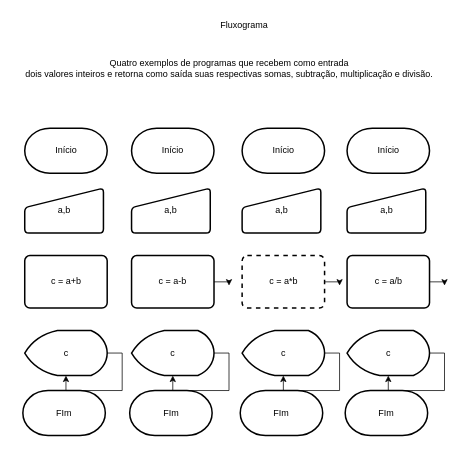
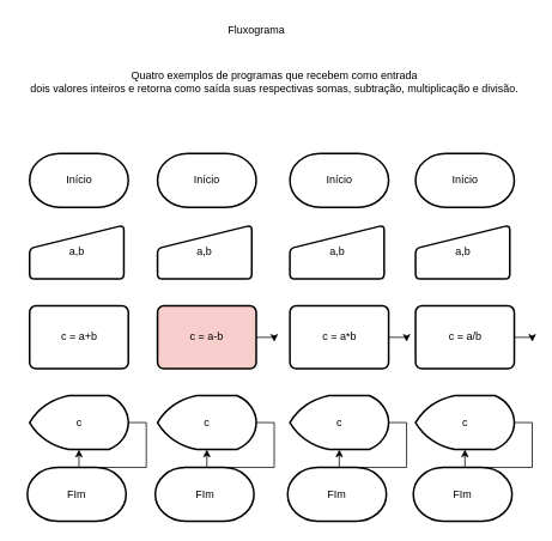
  <mxCell id="0" />
  <mxCell id="1" parent="0" />
  <mxCell id="2" value="Início" style="strokeWidth=2;html=1;shape=mxgraph.flowchart.terminator;whiteSpace=wrap;" vertex="1" parent="1"><mxGeometry x="322.5" y="170" width="110" height="60" as="geometry" /></mxCell>
  <mxCell id="3" value="FIm" style="strokeWidth=2;html=1;shape=mxgraph.flowchart.terminator;whiteSpace=wrap;" vertex="1" parent="1"><mxGeometry x="320" y="520" width="110" height="60" as="geometry" /></mxCell>
  <mxCell id="4" value="a,b" style="html=1;strokeWidth=2;shape=manualInput;whiteSpace=wrap;rounded=1;size=26;arcSize=11;" vertex="1" parent="1"><mxGeometry x="322.5" y="250" width="105" height="60" as="geometry" /></mxCell>
  <mxCell id="5" style="edgeStyle=orthogonalEdgeStyle;rounded=0;orthogonalLoop=1;jettySize=auto;html=1;exitX=1;exitY=0.5;exitDx=0;exitDy=0;" edge="1" parent="1" source="6"><mxGeometry relative="1" as="geometry"><mxPoint x="452.5" y="380" as="targetPoint" /></mxGeometry></mxCell>
- <mxCell id="6" value="c = a*b" style="rounded=1;whiteSpace=wrap;html=1;absoluteArcSize=1;arcSize=14;strokeWidth=2;dashed=1;" vertex="1" parent="1"><mxGeometry x="322.5" y="340" width="110" height="70" as="geometry" /></mxCell>
+ <mxCell id="6" value="c = a*b" style="rounded=1;whiteSpace=wrap;html=1;absoluteArcSize=1;arcSize=14;strokeWidth=2;" vertex="1" parent="1"><mxGeometry x="322.5" y="340" width="110" height="70" as="geometry" /></mxCell>
  <mxCell id="7" value="c" style="strokeWidth=2;html=1;shape=mxgraph.flowchart.display;whiteSpace=wrap;" vertex="1" parent="1"><mxGeometry x="322.5" y="440" width="110" height="60" as="geometry" /></mxCell>
  <mxCell id="8" style="edgeStyle=orthogonalEdgeStyle;rounded=0;orthogonalLoop=1;jettySize=auto;html=1;exitX=1;exitY=0.5;exitDx=0;exitDy=0;exitPerimeter=0;" edge="1" parent="1" source="7" target="7"><mxGeometry relative="1" as="geometry" /></mxCell>
  <mxCell id="9" value="Início" style="strokeWidth=2;html=1;shape=mxgraph.flowchart.terminator;whiteSpace=wrap;" vertex="1" parent="1"><mxGeometry x="462.5" y="170" width="110" height="60" as="geometry" /></mxCell>
  <mxCell id="10" value="FIm" style="strokeWidth=2;html=1;shape=mxgraph.flowchart.terminator;whiteSpace=wrap;" vertex="1" parent="1"><mxGeometry x="460" y="520" width="110" height="60" as="geometry" /></mxCell>
  <mxCell id="11" value="a,b" style="html=1;strokeWidth=2;shape=manualInput;whiteSpace=wrap;rounded=1;size=26;arcSize=11;" vertex="1" parent="1"><mxGeometry x="462.5" y="250" width="105" height="60" as="geometry" /></mxCell>
  <mxCell id="12" style="edgeStyle=orthogonalEdgeStyle;rounded=0;orthogonalLoop=1;jettySize=auto;html=1;exitX=1;exitY=0.5;exitDx=0;exitDy=0;" edge="1" parent="1" source="13"><mxGeometry relative="1" as="geometry"><mxPoint x="592.5" y="380" as="targetPoint" /></mxGeometry></mxCell>
  <mxCell id="13" value="c = a/b" style="rounded=1;whiteSpace=wrap;html=1;absoluteArcSize=1;arcSize=14;strokeWidth=2;" vertex="1" parent="1"><mxGeometry x="462.5" y="340" width="110" height="70" as="geometry" /></mxCell>
  <mxCell id="14" value="c" style="strokeWidth=2;html=1;shape=mxgraph.flowchart.display;whiteSpace=wrap;" vertex="1" parent="1"><mxGeometry x="462.5" y="440" width="110" height="60" as="geometry" /></mxCell>
  <mxCell id="15" style="edgeStyle=orthogonalEdgeStyle;rounded=0;orthogonalLoop=1;jettySize=auto;html=1;exitX=1;exitY=0.5;exitDx=0;exitDy=0;exitPerimeter=0;" edge="1" parent="1" source="14" target="14"><mxGeometry relative="1" as="geometry" /></mxCell>
  <mxCell id="16" value="Início" style="strokeWidth=2;html=1;shape=mxgraph.flowchart.terminator;whiteSpace=wrap;" vertex="1" parent="1"><mxGeometry x="32.5" y="170" width="110" height="60" as="geometry" /></mxCell>
  <mxCell id="17" value="FIm" style="strokeWidth=2;html=1;shape=mxgraph.flowchart.terminator;whiteSpace=wrap;" vertex="1" parent="1"><mxGeometry x="30" y="520" width="110" height="60" as="geometry" /></mxCell>
  <mxCell id="18" value="a,b" style="html=1;strokeWidth=2;shape=manualInput;whiteSpace=wrap;rounded=1;size=26;arcSize=11;" vertex="1" parent="1"><mxGeometry x="32.5" y="250" width="105" height="60" as="geometry" /></mxCell>
  <mxCell id="19" style="edgeStyle=orthogonalEdgeStyle;rounded=0;orthogonalLoop=1;jettySize=auto;html=1;exitX=1;exitY=0.5;exitDx=0;exitDy=0;" edge="1" parent="1" source="20"><mxGeometry relative="1" as="geometry"><mxPoint x="112.5" y="380" as="targetPoint" /></mxGeometry></mxCell>
  <mxCell id="20" value="c = a+b" style="rounded=1;whiteSpace=wrap;html=1;absoluteArcSize=1;arcSize=14;strokeWidth=2;" vertex="1" parent="1"><mxGeometry x="32.5" y="340" width="110" height="70" as="geometry" /></mxCell>
  <mxCell id="21" value="c" style="strokeWidth=2;html=1;shape=mxgraph.flowchart.display;whiteSpace=wrap;" vertex="1" parent="1"><mxGeometry x="32.5" y="440" width="110" height="60" as="geometry" /></mxCell>
  <mxCell id="22" style="edgeStyle=orthogonalEdgeStyle;rounded=0;orthogonalLoop=1;jettySize=auto;html=1;exitX=1;exitY=0.5;exitDx=0;exitDy=0;exitPerimeter=0;" edge="1" parent="1" source="21" target="21"><mxGeometry relative="1" as="geometry" /></mxCell>
  <mxCell id="23" value="Início" style="strokeWidth=2;html=1;shape=mxgraph.flowchart.terminator;whiteSpace=wrap;" vertex="1" parent="1"><mxGeometry x="175" y="170" width="110" height="60" as="geometry" /></mxCell>
  <mxCell id="24" value="FIm" style="strokeWidth=2;html=1;shape=mxgraph.flowchart.terminator;whiteSpace=wrap;" vertex="1" parent="1"><mxGeometry x="172.5" y="520" width="110" height="60" as="geometry" /></mxCell>
  <mxCell id="25" value="a,b" style="html=1;strokeWidth=2;shape=manualInput;whiteSpace=wrap;rounded=1;size=26;arcSize=11;" vertex="1" parent="1"><mxGeometry x="175" y="250" width="105" height="60" as="geometry" /></mxCell>
  <mxCell id="26" style="edgeStyle=orthogonalEdgeStyle;rounded=0;orthogonalLoop=1;jettySize=auto;html=1;exitX=1;exitY=0.5;exitDx=0;exitDy=0;" edge="1" parent="1" source="27"><mxGeometry relative="1" as="geometry"><mxPoint x="305" y="380" as="targetPoint" /></mxGeometry></mxCell>
- <mxCell id="27" value="c = a-b" style="rounded=1;whiteSpace=wrap;html=1;absoluteArcSize=1;arcSize=14;strokeWidth=2;" vertex="1" parent="1"><mxGeometry x="175" y="340" width="110" height="70" as="geometry" /></mxCell>
+ <mxCell id="27" value="c = a-b" style="rounded=1;whiteSpace=wrap;html=1;absoluteArcSize=1;arcSize=14;strokeWidth=2;fillColor=#f8cecc;" vertex="1" parent="1"><mxGeometry x="175" y="340" width="110" height="70" as="geometry" /></mxCell>
  <mxCell id="28" value="c" style="strokeWidth=2;html=1;shape=mxgraph.flowchart.display;whiteSpace=wrap;" vertex="1" parent="1"><mxGeometry x="175" y="440" width="110" height="60" as="geometry" /></mxCell>
  <mxCell id="29" style="edgeStyle=orthogonalEdgeStyle;rounded=0;orthogonalLoop=1;jettySize=auto;html=1;exitX=1;exitY=0.5;exitDx=0;exitDy=0;exitPerimeter=0;" edge="1" parent="1" source="28" target="28"><mxGeometry relative="1" as="geometry" /></mxCell>
- <mxCell id="30" value="Fluxograma&lt;br&gt;&lt;br&gt;" style="text;html=1;align=center;verticalAlign=middle;resizable=0;points=[];autosize=1;strokeColor=none;fillColor=none;" vertex="1" parent="1"><mxGeometry x="280" y="20" width="90" height="40" as="geometry" /></mxCell>
+ <mxCell id="30" value="Fluxograma&lt;br&gt;&lt;br&gt;" style="text;html=1;align=center;verticalAlign=middle;resizable=0;points=[];autosize=1;strokeColor=none;fillColor=none;" vertex="1" parent="1"><mxGeometry x="240" y="20" width="90" height="40" as="geometry" /></mxCell>
  <mxCell id="31" value="Quatro exemplos de programas que recebem como entrada&lt;br&gt;dois valores inteiros e retorna como saída suas respectivas somas, subtração, multiplicação e divisão.&lt;br&gt;" style="text;html=1;align=center;verticalAlign=middle;resizable=0;points=[];autosize=1;strokeColor=none;fillColor=none;" vertex="1" parent="1"><mxGeometry x="20" y="70" width="570" height="40" as="geometry" /></mxCell>
